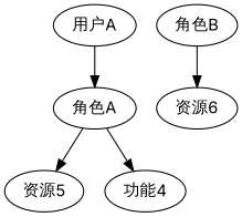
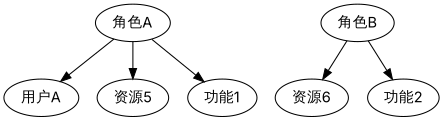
  digraph {
    fontname=Inter
    node [fontname=Inter]
    edge [fontname=Inter]
    n1 [label="用户A"]
    n2 [label="角色A"]
    n3 [label="资源5"]
-   n4 [label="功能4"]
+   n4 [label="功能1"]
    n5 [label="角色B"]
    n6 [label="资源6"]
-   n1 -> n2
+   n7 [label="功能2"]
+   n2 -> n1
    n2 -> n3
    n2 -> n4
    n5 -> n6
+   n5 -> n7
  }
